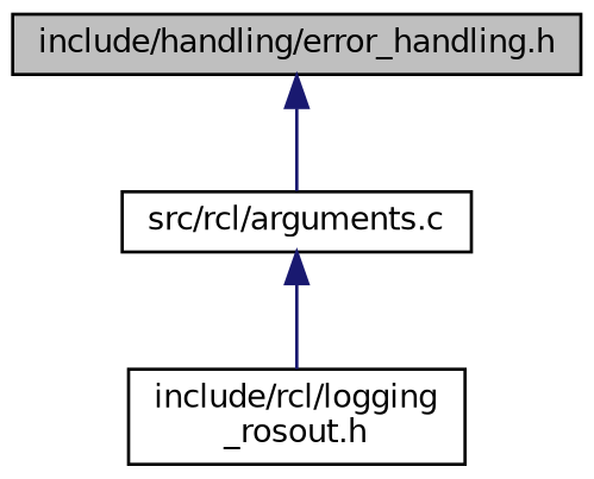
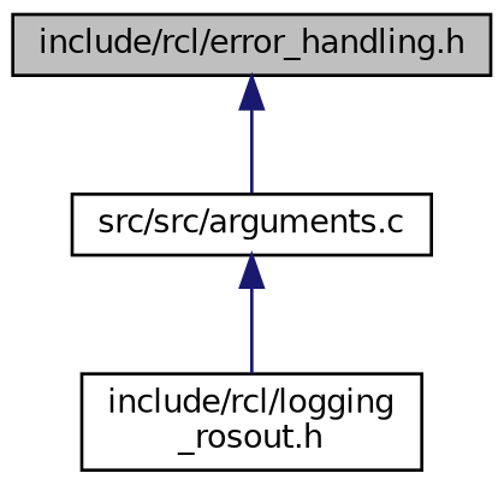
  digraph {
    node [color=black fillcolor=white fontname=Helvetica fontsize=10 shape=record style=filled]
    edge [color=midnightblue dir=back fontname=Helvetica fontsize=10 labelfontname=Helvetica labelfontsize=10 style=solid]
-   n1 [fillcolor=grey75 fontcolor=black height=0.2 label="include/handling/error_handling.h" width=0.4]
-   n2 [height=0.2 label="src/rcl/arguments.c" width=0.4]
+   n1 [fillcolor=grey75 fontcolor=black height=0.2 label="include/rcl/error_handling.h" width=0.4]
+   n2 [height=0.2 label="src/src/arguments.c" width=0.4]
    n3 [height=0.2 label="include/rcl/logging\l_rosout.h" width=0.4]
    n1 -> n2
    n2 -> n3
  }
